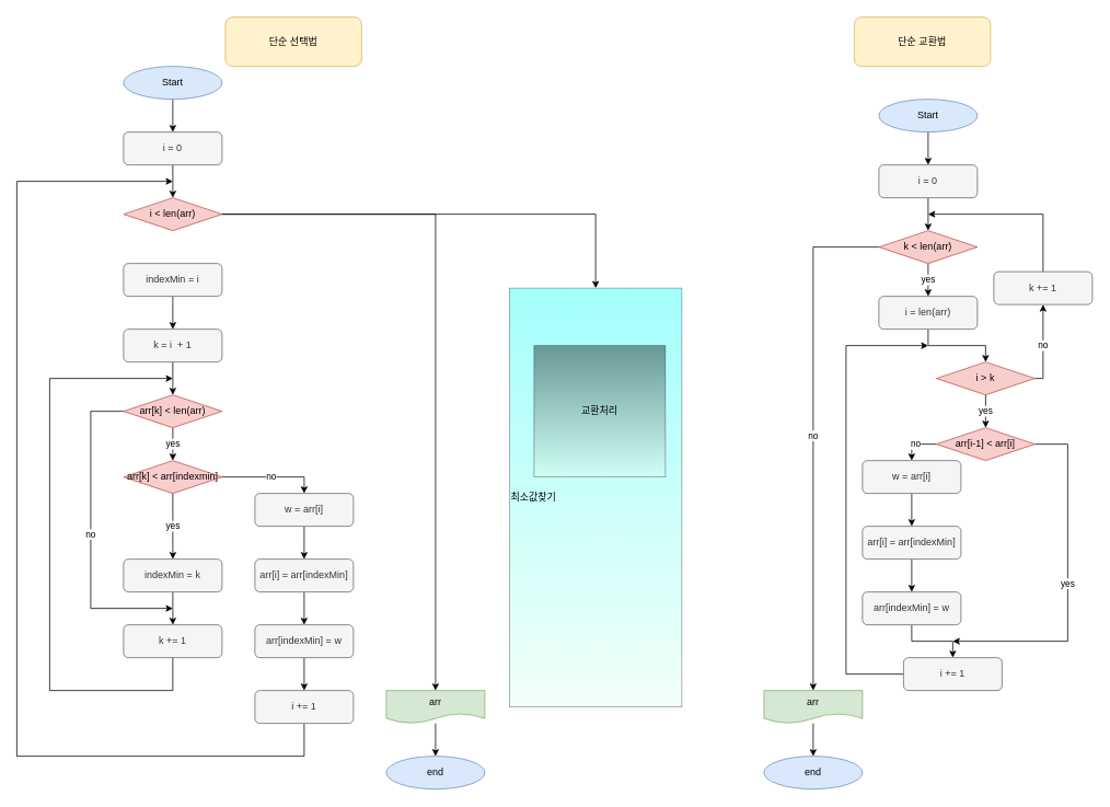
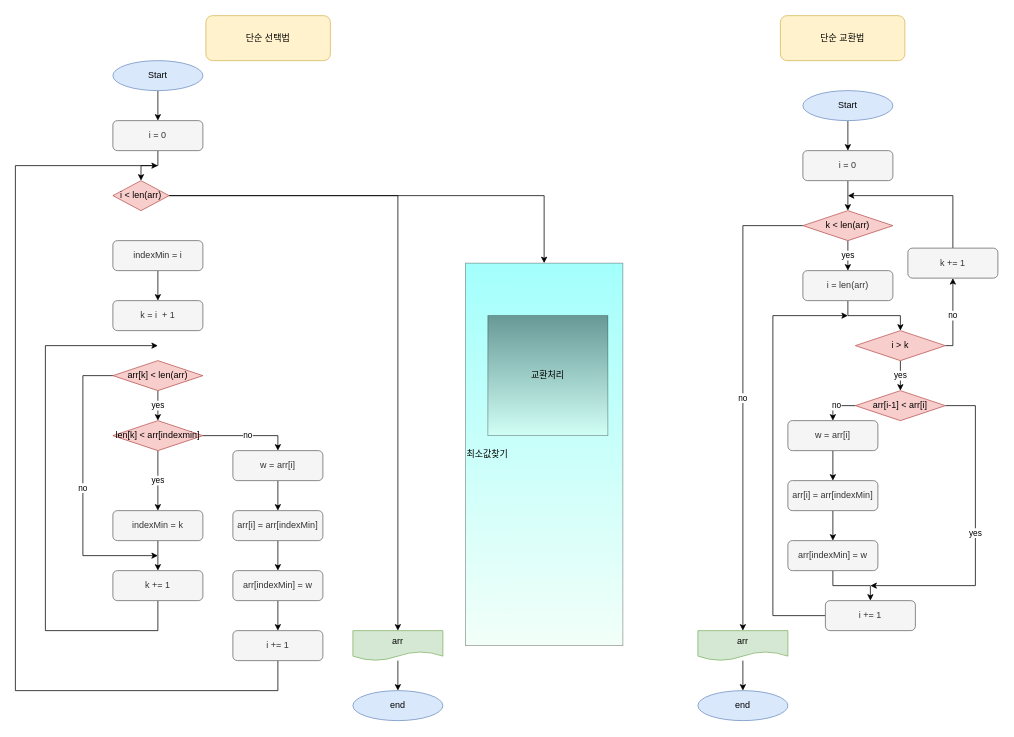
  <mxCell id="0" />
  <mxCell id="1" parent="0" />
  <mxCell id="2" value="" style="edgeStyle=orthogonalEdgeStyle;rounded=0;orthogonalLoop=1;jettySize=auto;html=1;" edge="1" parent="1" source="3" target="10"><mxGeometry relative="1" as="geometry" /></mxCell>
  <mxCell id="3" value="i = 0" style="rounded=1;whiteSpace=wrap;html=1;fillColor=#f5f5f5;fontColor=#333333;strokeColor=#666666;" vertex="1" parent="1"><mxGeometry x="150" y="160" width="120" height="40" as="geometry" /></mxCell>
  <mxCell id="4" value="" style="edgeStyle=orthogonalEdgeStyle;rounded=0;orthogonalLoop=1;jettySize=auto;html=1;" edge="1" parent="1" source="5" target="3"><mxGeometry relative="1" as="geometry" /></mxCell>
  <mxCell id="5" value="Start" style="ellipse;whiteSpace=wrap;html=1;fillColor=#dae8fc;strokeColor=#6c8ebf;" vertex="1" parent="1"><mxGeometry x="150" y="80" width="120" height="40" as="geometry" /></mxCell>
  <mxCell id="6" value="단순 교환법" style="rounded=1;whiteSpace=wrap;html=1;fillColor=#fff2cc;strokeColor=#d6b656;" vertex="1" parent="1"><mxGeometry x="1040" y="20" width="166" height="60" as="geometry" /></mxCell>
  <mxCell id="7" value="최소값찾기" style="rounded=0;whiteSpace=wrap;html=1;fillColor=#19FFF7;gradientColor=#DFFFEF;opacity=40;align=left;" vertex="1" parent="1"><mxGeometry x="620" y="350" width="210" height="510" as="geometry" /></mxCell>
  <mxCell id="8" value="" style="edgeStyle=orthogonalEdgeStyle;rounded=0;orthogonalLoop=1;jettySize=auto;html=1;" edge="1" parent="1" source="10" target="7"><mxGeometry relative="1" as="geometry" /></mxCell>
  <mxCell id="9" style="edgeStyle=orthogonalEdgeStyle;rounded=0;orthogonalLoop=1;jettySize=auto;html=1;exitX=1;exitY=0.5;exitDx=0;exitDy=0;entryX=0.5;entryY=0;entryDx=0;entryDy=0;" edge="1" parent="1" source="10" target="27"><mxGeometry relative="1" as="geometry" /></mxCell>
- <mxCell id="10" value="i &amp;lt; len(arr)" style="rhombus;whiteSpace=wrap;html=1;fillColor=#f8cecc;strokeColor=#b85450;" vertex="1" parent="1"><mxGeometry x="150" y="240" width="120" height="40" as="geometry" /></mxCell>
+ <mxCell id="10" value="i &amp;lt; len(arr)" style="rhombus;whiteSpace=wrap;html=1;fillColor=#f8cecc;strokeColor=#b85450;" vertex="1" parent="1"><mxGeometry x="150" y="240" width="75" height="40" as="geometry" /></mxCell>
  <mxCell id="11" value="교환처리" style="rounded=0;whiteSpace=wrap;html=1;fillColor=#dffef;gradientColor=#DFFFEF;opacity=40;" vertex="1" parent="1"><mxGeometry x="650" y="420" width="160" height="160" as="geometry" /></mxCell>
  <mxCell id="12" value="" style="edgeStyle=orthogonalEdgeStyle;rounded=0;orthogonalLoop=1;jettySize=auto;html=1;" edge="1" parent="1" source="13" target="15"><mxGeometry relative="1" as="geometry" /></mxCell>
  <mxCell id="13" value="indexMin = i" style="rounded=1;whiteSpace=wrap;html=1;fillColor=#f5f5f5;fontColor=#333333;strokeColor=#666666;" vertex="1" parent="1"><mxGeometry x="150" y="320" width="120" height="40" as="geometry" /></mxCell>
- <mxCell id="14" value="" style="edgeStyle=orthogonalEdgeStyle;rounded=0;orthogonalLoop=1;jettySize=auto;html=1;" edge="1" parent="1" source="15" target="18"><mxGeometry relative="1" as="geometry" /></mxCell>
  <mxCell id="15" value="k = i&amp;nbsp; + 1" style="rounded=1;whiteSpace=wrap;html=1;fillColor=#f5f5f5;fontColor=#333333;strokeColor=#666666;" vertex="1" parent="1"><mxGeometry x="150" y="400" width="120" height="40" as="geometry" /></mxCell>
  <mxCell id="16" value="yes" style="edgeStyle=orthogonalEdgeStyle;rounded=0;orthogonalLoop=1;jettySize=auto;html=1;" edge="1" parent="1" source="18" target="21"><mxGeometry relative="1" as="geometry" /></mxCell>
  <mxCell id="17" value="no" style="edgeStyle=orthogonalEdgeStyle;rounded=0;orthogonalLoop=1;jettySize=auto;html=1;exitX=0;exitY=0.5;exitDx=0;exitDy=0;" edge="1" parent="1" source="18"><mxGeometry relative="1" as="geometry"><mxPoint x="210" y="740" as="targetPoint" /><Array as="points"><mxPoint x="110" y="500" /><mxPoint x="110" y="740" /></Array></mxGeometry></mxCell>
  <mxCell id="18" value="arr[k] &amp;lt; len(arr)" style="rhombus;whiteSpace=wrap;html=1;fillColor=#f8cecc;strokeColor=#b85450;" vertex="1" parent="1"><mxGeometry x="150" y="480" width="120" height="40" as="geometry" /></mxCell>
  <mxCell id="19" value="yes" style="edgeStyle=orthogonalEdgeStyle;rounded=0;orthogonalLoop=1;jettySize=auto;html=1;entryX=0.5;entryY=0;entryDx=0;entryDy=0;exitX=0.5;exitY=1;exitDx=0;exitDy=0;" edge="1" parent="1" source="21" target="23"><mxGeometry relative="1" as="geometry"><Array as="points"><mxPoint x="210" y="630" /><mxPoint x="210" y="630" /></Array></mxGeometry></mxCell>
  <mxCell id="20" value="no" style="edgeStyle=orthogonalEdgeStyle;rounded=0;orthogonalLoop=1;jettySize=auto;html=1;exitX=1;exitY=0.5;exitDx=0;exitDy=0;entryX=0.5;entryY=0;entryDx=0;entryDy=0;" edge="1" parent="1" source="21" target="30"><mxGeometry relative="1" as="geometry" /></mxCell>
- <mxCell id="21" value="arr[k] &amp;lt; arr[indexmin]" style="rhombus;whiteSpace=wrap;html=1;fillColor=#f8cecc;strokeColor=#b85450;" vertex="1" parent="1"><mxGeometry x="150" y="560" width="120" height="40" as="geometry" /></mxCell>
+ <mxCell id="21" value="len[k] &amp;lt; arr[indexmin]" style="rhombus;whiteSpace=wrap;html=1;fillColor=#f8cecc;strokeColor=#b85450;" vertex="1" parent="1"><mxGeometry x="150" y="560" width="120" height="40" as="geometry" /></mxCell>
  <mxCell id="22" value="" style="edgeStyle=orthogonalEdgeStyle;rounded=0;orthogonalLoop=1;jettySize=auto;html=1;" edge="1" parent="1" source="23" target="25"><mxGeometry relative="1" as="geometry" /></mxCell>
  <mxCell id="23" value="indexMin = k" style="rounded=1;whiteSpace=wrap;html=1;fillColor=#f5f5f5;fontColor=#333333;strokeColor=#666666;" vertex="1" parent="1"><mxGeometry x="150" y="680" width="120" height="40" as="geometry" /></mxCell>
  <mxCell id="24" style="edgeStyle=orthogonalEdgeStyle;rounded=0;orthogonalLoop=1;jettySize=auto;html=1;exitX=0.5;exitY=1;exitDx=0;exitDy=0;" edge="1" parent="1" source="25"><mxGeometry relative="1" as="geometry"><mxPoint x="210" y="460" as="targetPoint" /><Array as="points"><mxPoint x="210" y="840" /><mxPoint x="60" y="840" /><mxPoint x="60" y="460" /></Array></mxGeometry></mxCell>
  <mxCell id="25" value="k += 1" style="rounded=1;whiteSpace=wrap;html=1;fillColor=#f5f5f5;fontColor=#333333;strokeColor=#666666;" vertex="1" parent="1"><mxGeometry x="150" y="760" width="120" height="40" as="geometry" /></mxCell>
  <mxCell id="26" value="" style="edgeStyle=orthogonalEdgeStyle;rounded=0;orthogonalLoop=1;jettySize=auto;html=1;" edge="1" parent="1" source="27" target="28"><mxGeometry relative="1" as="geometry" /></mxCell>
  <mxCell id="27" value="arr" style="shape=document;whiteSpace=wrap;html=1;boundedLbl=1;fillColor=#d5e8d4;strokeColor=#82b366;" vertex="1" parent="1"><mxGeometry x="470" y="840" width="120" height="40" as="geometry" /></mxCell>
  <mxCell id="28" value="end" style="ellipse;whiteSpace=wrap;html=1;fillColor=#dae8fc;strokeColor=#6c8ebf;" vertex="1" parent="1"><mxGeometry x="470" y="920" width="120" height="40" as="geometry" /></mxCell>
  <mxCell id="29" value="" style="edgeStyle=orthogonalEdgeStyle;rounded=0;orthogonalLoop=1;jettySize=auto;html=1;" edge="1" parent="1" source="30" target="32"><mxGeometry relative="1" as="geometry" /></mxCell>
  <mxCell id="30" value="w = arr[i]" style="rounded=1;whiteSpace=wrap;html=1;fillColor=#f5f5f5;fontColor=#333333;strokeColor=#666666;" vertex="1" parent="1"><mxGeometry x="310" y="600" width="120" height="40" as="geometry" /></mxCell>
  <mxCell id="31" value="" style="edgeStyle=orthogonalEdgeStyle;rounded=0;orthogonalLoop=1;jettySize=auto;html=1;" edge="1" parent="1" source="32" target="34"><mxGeometry relative="1" as="geometry" /></mxCell>
  <mxCell id="32" value="arr[i] = arr[indexMin]" style="rounded=1;whiteSpace=wrap;html=1;fillColor=#f5f5f5;fontColor=#333333;strokeColor=#666666;" vertex="1" parent="1"><mxGeometry x="310" y="680" width="120" height="40" as="geometry" /></mxCell>
  <mxCell id="33" value="" style="edgeStyle=orthogonalEdgeStyle;rounded=0;orthogonalLoop=1;jettySize=auto;html=1;" edge="1" parent="1" source="34" target="36"><mxGeometry relative="1" as="geometry" /></mxCell>
  <mxCell id="34" value="arr[indexMin] = w" style="rounded=1;whiteSpace=wrap;html=1;fillColor=#f5f5f5;fontColor=#333333;strokeColor=#666666;" vertex="1" parent="1"><mxGeometry x="310" y="760" width="120" height="40" as="geometry" /></mxCell>
  <mxCell id="35" style="edgeStyle=orthogonalEdgeStyle;rounded=0;orthogonalLoop=1;jettySize=auto;html=1;exitX=0.5;exitY=1;exitDx=0;exitDy=0;" edge="1" parent="1" source="36"><mxGeometry relative="1" as="geometry"><mxPoint x="210" y="220" as="targetPoint" /><Array as="points"><mxPoint x="370" y="920" /><mxPoint x="20" y="920" /><mxPoint x="20" y="220" /></Array></mxGeometry></mxCell>
  <mxCell id="36" value="i += 1" style="rounded=1;whiteSpace=wrap;html=1;fillColor=#f5f5f5;fontColor=#333333;strokeColor=#666666;" vertex="1" parent="1"><mxGeometry x="310" y="840" width="120" height="40" as="geometry" /></mxCell>
  <mxCell id="37" value="단순 선택법" style="rounded=1;whiteSpace=wrap;html=1;fillColor=#fff2cc;strokeColor=#d6b656;" vertex="1" parent="1"><mxGeometry x="274" y="20" width="166" height="60" as="geometry" /></mxCell>
  <mxCell id="38" value="" style="edgeStyle=orthogonalEdgeStyle;rounded=0;orthogonalLoop=1;jettySize=auto;html=1;" edge="1" parent="1" source="39" target="41"><mxGeometry relative="1" as="geometry" /></mxCell>
  <mxCell id="39" value="w = arr[i]" style="rounded=1;whiteSpace=wrap;html=1;fillColor=#f5f5f5;fontColor=#333333;strokeColor=#666666;" vertex="1" parent="1"><mxGeometry x="1050" y="560" width="120" height="40" as="geometry" /></mxCell>
  <mxCell id="40" value="" style="edgeStyle=orthogonalEdgeStyle;rounded=0;orthogonalLoop=1;jettySize=auto;html=1;" edge="1" parent="1" source="41" target="43"><mxGeometry relative="1" as="geometry" /></mxCell>
  <mxCell id="41" value="arr[i] = arr[indexMin]" style="rounded=1;whiteSpace=wrap;html=1;fillColor=#f5f5f5;fontColor=#333333;strokeColor=#666666;" vertex="1" parent="1"><mxGeometry x="1050" y="640" width="120" height="40" as="geometry" /></mxCell>
  <mxCell id="42" value="" style="edgeStyle=orthogonalEdgeStyle;rounded=0;orthogonalLoop=1;jettySize=auto;html=1;" edge="1" parent="1" source="43" target="45"><mxGeometry relative="1" as="geometry" /></mxCell>
  <mxCell id="43" value="arr[indexMin] = w" style="rounded=1;whiteSpace=wrap;html=1;fillColor=#f5f5f5;fontColor=#333333;strokeColor=#666666;" vertex="1" parent="1"><mxGeometry x="1050" y="720" width="120" height="40" as="geometry" /></mxCell>
  <mxCell id="44" style="edgeStyle=orthogonalEdgeStyle;rounded=0;orthogonalLoop=1;jettySize=auto;html=1;exitX=0;exitY=0.5;exitDx=0;exitDy=0;" edge="1" parent="1" source="45"><mxGeometry relative="1" as="geometry"><mxPoint x="1130" y="420" as="targetPoint" /><Array as="points"><mxPoint x="1030" y="820" /><mxPoint x="1030" y="420" /></Array></mxGeometry></mxCell>
  <mxCell id="45" value="i += 1" style="rounded=1;whiteSpace=wrap;html=1;fillColor=#f5f5f5;fontColor=#333333;strokeColor=#666666;" vertex="1" parent="1"><mxGeometry x="1100" y="800" width="120" height="40" as="geometry" /></mxCell>
  <mxCell id="46" style="edgeStyle=orthogonalEdgeStyle;rounded=0;orthogonalLoop=1;jettySize=auto;html=1;exitX=0.5;exitY=0;exitDx=0;exitDy=0;" edge="1" parent="1" source="47"><mxGeometry relative="1" as="geometry"><mxPoint x="1130" y="260" as="targetPoint" /><Array as="points"><mxPoint x="1270" y="260" /></Array></mxGeometry></mxCell>
  <mxCell id="47" value="k += 1" style="rounded=1;whiteSpace=wrap;html=1;fillColor=#f5f5f5;fontColor=#333333;strokeColor=#666666;" vertex="1" parent="1"><mxGeometry x="1210" y="330" width="120" height="40" as="geometry" /></mxCell>
  <mxCell id="48" value="" style="edgeStyle=orthogonalEdgeStyle;rounded=0;orthogonalLoop=1;jettySize=auto;html=1;" edge="1" parent="1" source="49" target="60"><mxGeometry relative="1" as="geometry" /></mxCell>
  <mxCell id="49" value="Start" style="ellipse;whiteSpace=wrap;html=1;fillColor=#dae8fc;strokeColor=#6c8ebf;" vertex="1" parent="1"><mxGeometry x="1070" y="120" width="120" height="40" as="geometry" /></mxCell>
  <mxCell id="50" value="yes" style="edgeStyle=orthogonalEdgeStyle;rounded=0;orthogonalLoop=1;jettySize=auto;html=1;exitX=1;exitY=0.5;exitDx=0;exitDy=0;" edge="1" parent="1" source="52"><mxGeometry relative="1" as="geometry"><mxPoint x="1160" y="780" as="targetPoint" /><Array as="points"><mxPoint x="1300" y="540" /><mxPoint x="1300" y="780" /><mxPoint x="1170" y="780" /></Array></mxGeometry></mxCell>
  <mxCell id="51" value="no" style="edgeStyle=orthogonalEdgeStyle;rounded=0;orthogonalLoop=1;jettySize=auto;html=1;exitX=0;exitY=0.5;exitDx=0;exitDy=0;" edge="1" parent="1" source="52" target="39"><mxGeometry relative="1" as="geometry" /></mxCell>
  <mxCell id="52" value="arr[i-1] &amp;lt; arr[i]" style="rhombus;whiteSpace=wrap;html=1;fillColor=#f8cecc;strokeColor=#b85450;" vertex="1" parent="1"><mxGeometry x="1140" y="520" width="120" height="40" as="geometry" /></mxCell>
  <mxCell id="53" value="" style="edgeStyle=orthogonalEdgeStyle;rounded=0;orthogonalLoop=1;jettySize=auto;html=1;" edge="1" parent="1" source="54" target="58"><mxGeometry relative="1" as="geometry" /></mxCell>
  <mxCell id="54" value="i = len(arr)" style="rounded=1;whiteSpace=wrap;html=1;fillColor=#f5f5f5;fontColor=#333333;strokeColor=#666666;" vertex="1" parent="1"><mxGeometry x="1070" y="360" width="120" height="40" as="geometry" /></mxCell>
  <mxCell id="55" value="end" style="ellipse;whiteSpace=wrap;html=1;fillColor=#dae8fc;strokeColor=#6c8ebf;" vertex="1" parent="1"><mxGeometry x="930" y="920" width="120" height="40" as="geometry" /></mxCell>
  <mxCell id="56" value="yes" style="edgeStyle=orthogonalEdgeStyle;rounded=0;orthogonalLoop=1;jettySize=auto;html=1;" edge="1" parent="1" source="58" target="52"><mxGeometry relative="1" as="geometry" /></mxCell>
  <mxCell id="57" value="no" style="edgeStyle=orthogonalEdgeStyle;rounded=0;orthogonalLoop=1;jettySize=auto;html=1;exitX=1;exitY=0.5;exitDx=0;exitDy=0;entryX=0.5;entryY=1;entryDx=0;entryDy=0;" edge="1" parent="1" source="58" target="47"><mxGeometry relative="1" as="geometry"><Array as="points"><mxPoint x="1270" y="460" /></Array></mxGeometry></mxCell>
  <mxCell id="58" value="i &amp;gt; k" style="rhombus;whiteSpace=wrap;html=1;fillColor=#f8cecc;strokeColor=#b85450;" vertex="1" parent="1"><mxGeometry x="1140" y="440" width="120" height="40" as="geometry" /></mxCell>
  <mxCell id="59" value="" style="edgeStyle=orthogonalEdgeStyle;rounded=0;orthogonalLoop=1;jettySize=auto;html=1;" edge="1" parent="1" source="60" target="63"><mxGeometry relative="1" as="geometry" /></mxCell>
  <mxCell id="60" value="i = 0" style="rounded=1;whiteSpace=wrap;html=1;fillColor=#f5f5f5;fontColor=#333333;strokeColor=#666666;" vertex="1" parent="1"><mxGeometry x="1070" y="200" width="120" height="40" as="geometry" /></mxCell>
  <mxCell id="61" value="yes" style="edgeStyle=orthogonalEdgeStyle;rounded=0;orthogonalLoop=1;jettySize=auto;html=1;" edge="1" parent="1" source="63" target="54"><mxGeometry relative="1" as="geometry" /></mxCell>
  <mxCell id="62" value="no" style="edgeStyle=orthogonalEdgeStyle;rounded=0;orthogonalLoop=1;jettySize=auto;html=1;exitX=0;exitY=0.5;exitDx=0;exitDy=0;entryX=0.5;entryY=0;entryDx=0;entryDy=0;" edge="1" parent="1" source="63" target="65"><mxGeometry relative="1" as="geometry"><Array as="points"><mxPoint x="990" y="300" /><mxPoint x="990" y="840" /></Array></mxGeometry></mxCell>
  <mxCell id="63" value="k &amp;lt; len(arr)" style="rhombus;whiteSpace=wrap;html=1;fillColor=#f8cecc;strokeColor=#b85450;" vertex="1" parent="1"><mxGeometry x="1070" y="280" width="120" height="40" as="geometry" /></mxCell>
  <mxCell id="64" value="" style="edgeStyle=orthogonalEdgeStyle;rounded=0;orthogonalLoop=1;jettySize=auto;html=1;" edge="1" parent="1" source="65" target="55"><mxGeometry relative="1" as="geometry" /></mxCell>
  <mxCell id="65" value="arr" style="shape=document;whiteSpace=wrap;html=1;boundedLbl=1;fillColor=#d5e8d4;strokeColor=#82b366;" vertex="1" parent="1"><mxGeometry x="930" y="840" width="120" height="40" as="geometry" /></mxCell>
